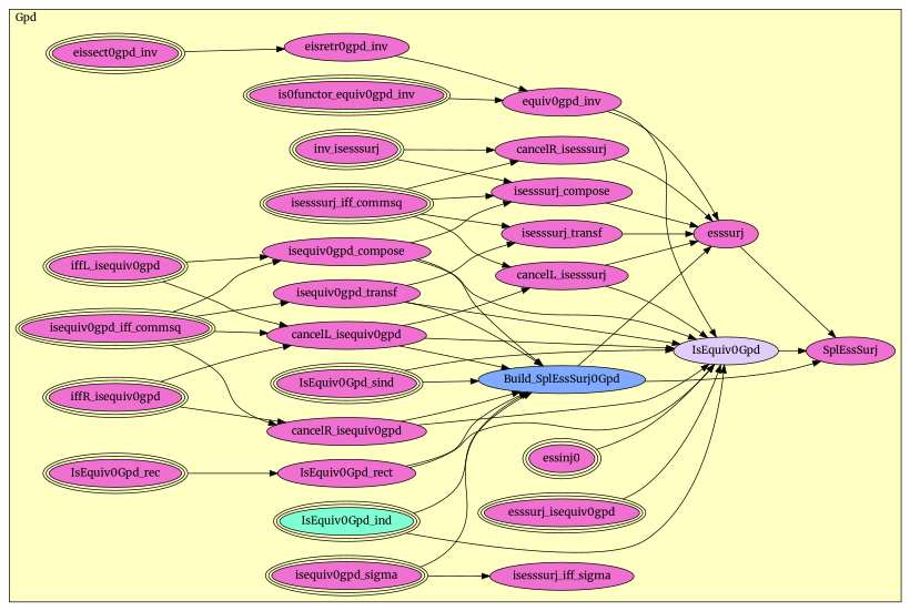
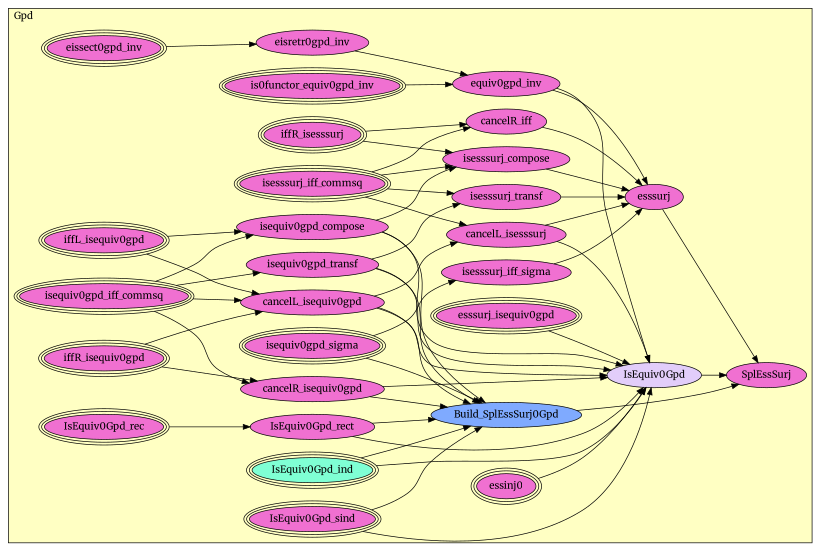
  digraph {
    fontname=Merriweather
    rankdir=LR
    node [fillcolor="#F070D1" fontname=Merriweather style=filled]
    edge [fontname=Merriweather]
    n1 [label=isequiv0gpd_sigma peripheries=3]
    n2 [label=isesssurj_iff_sigma]
    n3 [label=isequiv0gpd_iff_commsq peripheries=3]
    n4 [label=isesssurj_iff_commsq peripheries=3]
    n5 [label=iffR_isequiv0gpd peripheries=3]
    n6 [label=cancelR_isequiv0gpd]
-   n7 [label=inv_isesssurj peripheries=3]
-   n8 [label=cancelR_isesssurj]
+   n7 [label=iffR_isesssurj peripheries=3]
+   n8 [label=cancelR_iff]
    n9 [label=iffL_isequiv0gpd peripheries=3]
    n10 [label=cancelL_isequiv0gpd]
    n11 [label=cancelL_isesssurj]
    n12 [label=isequiv0gpd_compose]
    n13 [label=isesssurj_compose]
    n14 [label=isequiv0gpd_transf]
    n15 [label=isesssurj_transf]
    n16 [label=eissect0gpd_inv peripheries=3]
    n17 [label=eisretr0gpd_inv]
    n18 [label=is0functor_equiv0gpd_inv peripheries=3]
    n19 [label=equiv0gpd_inv]
    n20 [label=essinj0 peripheries=3]
    n21 [label=esssurj_isequiv0gpd peripheries=3]
    n22 [label=IsEquiv0Gpd_sind peripheries=3]
    n23 [label=IsEquiv0Gpd_rec peripheries=3]
    n24 [fillcolor="#7FFFD4" label=IsEquiv0Gpd_ind peripheries=3]
    n25 [label=IsEquiv0Gpd_rect]
    n26 [fillcolor="#7FAAFF" label=Build_SplEssSurj0Gpd]
    n27 [fillcolor="#E2CDFA" label=IsEquiv0Gpd]
    n28 [label=esssurj]
    n29 [label=SplEssSurj]
    subgraph cluster_1 {
      fillcolor="#FFFFC3"
      label=Gpd
      labeljust=l
      style=filled
      n1
      n2
      n3
      n4
      n5
      n6
      n7
      n8
      n9
      n10
      n11
      n12
      n13
      n14
      n15
      n16
      n17
      n18
      n19
      n20
      n21
      n22
      n23
      n24
      n25
      n26
      n27
      n28
      n29
    }
    n1 -> n2
    n1 -> n26
-   n26 -> n28
+   n2 -> n28
    n3 -> n6
    n3 -> n10
    n3 -> n12
    n3 -> n14
    n4 -> n8
    n4 -> n11
    n4 -> n13
    n4 -> n15
    n5 -> n6
    n5 -> n10
    n6 -> n26
    n6 -> n27
    n7 -> n8
    n7 -> n13
    n8 -> n28
    n9 -> n10
    n9 -> n12
    n10 -> n11
    n10 -> n26
    n10 -> n27
    n11 -> n27
    n11 -> n28
    n12 -> n13
    n12 -> n26
    n12 -> n27
    n13 -> n28
    n14 -> n15
    n14 -> n26
    n14 -> n27
    n15 -> n28
    n16 -> n17
    n17 -> n19
    n18 -> n19
    n19 -> n27
    n19 -> n28
    n20 -> n27
    n21 -> n27
    n22 -> n26
    n22 -> n27
    n23 -> n25
    n24 -> n26
    n24 -> n27
    n25 -> n26
    n25 -> n27
    n26 -> n29
    n27 -> n29
    n28 -> n29
  }
